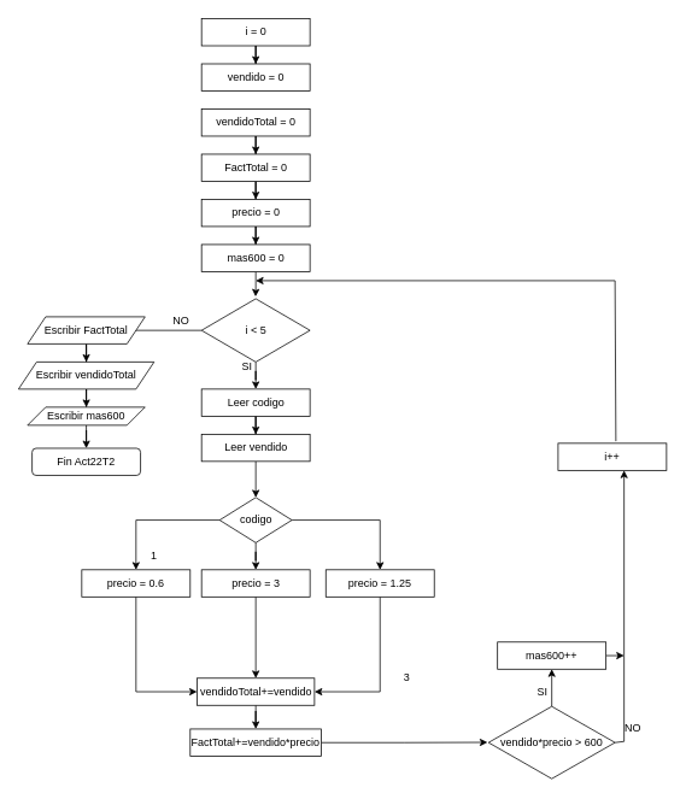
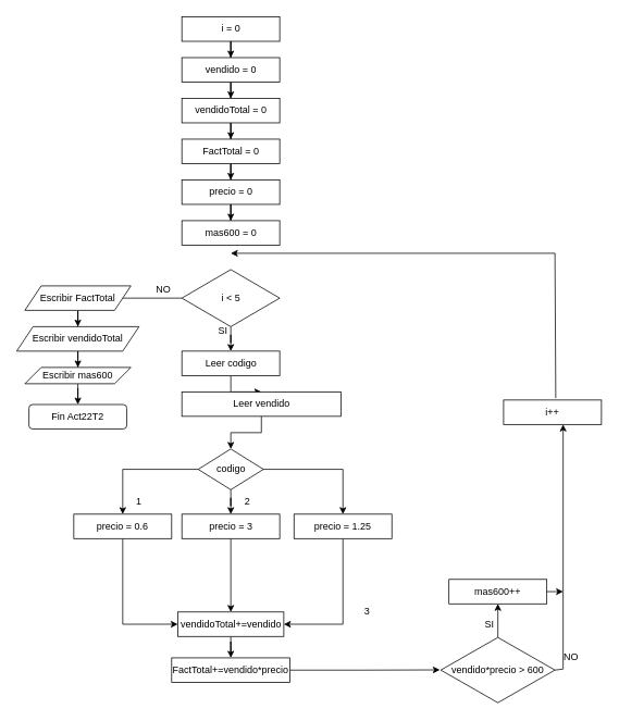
  <mxCell id="0" />
  <mxCell id="1" parent="0" />
  <mxCell id="2" style="edgeStyle=orthogonalEdgeStyle;rounded=0;orthogonalLoop=1;jettySize=auto;html=1;entryX=0.5;entryY=0;entryDx=0;entryDy=0;" edge="1" parent="1" source="3" target="5"><mxGeometry relative="1" as="geometry" /></mxCell>
  <mxCell id="3" value="i = 0" style="rounded=0;whiteSpace=wrap;html=1;" vertex="1" parent="1"><mxGeometry x="222.5" y="20" width="120" height="30" as="geometry" /></mxCell>
+ <mxCell id="4" style="edgeStyle=orthogonalEdgeStyle;rounded=0;orthogonalLoop=1;jettySize=auto;html=1;entryX=0.5;entryY=0;entryDx=0;entryDy=0;" edge="1" parent="1" source="5" target="7"><mxGeometry relative="1" as="geometry" /></mxCell>
  <mxCell id="5" value="vendido = 0" style="rounded=0;whiteSpace=wrap;html=1;" vertex="1" parent="1"><mxGeometry x="222.5" y="70" width="120" height="30" as="geometry" /></mxCell>
  <mxCell id="6" style="edgeStyle=orthogonalEdgeStyle;rounded=0;orthogonalLoop=1;jettySize=auto;html=1;entryX=0.5;entryY=0;entryDx=0;entryDy=0;" edge="1" parent="1" source="7" target="9"><mxGeometry relative="1" as="geometry" /></mxCell>
  <mxCell id="7" value="vendidoTotal = 0" style="rounded=0;whiteSpace=wrap;html=1;" vertex="1" parent="1"><mxGeometry x="222.5" y="120" width="120" height="30" as="geometry" /></mxCell>
  <mxCell id="8" style="edgeStyle=orthogonalEdgeStyle;rounded=0;orthogonalLoop=1;jettySize=auto;html=1;entryX=0.5;entryY=0;entryDx=0;entryDy=0;" edge="1" parent="1" source="9" target="11"><mxGeometry relative="1" as="geometry" /></mxCell>
  <mxCell id="9" value="FactTotal = 0" style="rounded=0;whiteSpace=wrap;html=1;" vertex="1" parent="1"><mxGeometry x="222.5" y="170" width="120" height="30" as="geometry" /></mxCell>
  <mxCell id="10" style="edgeStyle=orthogonalEdgeStyle;rounded=0;orthogonalLoop=1;jettySize=auto;html=1;entryX=0.5;entryY=0;entryDx=0;entryDy=0;" edge="1" parent="1" source="11" target="13"><mxGeometry relative="1" as="geometry" /></mxCell>
  <mxCell id="11" value="precio = 0" style="rounded=0;whiteSpace=wrap;html=1;" vertex="1" parent="1"><mxGeometry x="222.5" y="220" width="120" height="30" as="geometry" /></mxCell>
- <mxCell id="12" style="edgeStyle=orthogonalEdgeStyle;rounded=0;orthogonalLoop=1;jettySize=auto;html=1;entryX=0.498;entryY=-0.034;entryDx=0;entryDy=0;entryPerimeter=0;" edge="1" parent="1" source="13" target="16"><mxGeometry relative="1" as="geometry" /></mxCell>
  <mxCell id="13" value="mas600 = 0" style="rounded=0;whiteSpace=wrap;html=1;" vertex="1" parent="1"><mxGeometry x="222.5" y="270" width="120" height="30" as="geometry" /></mxCell>
  <mxCell id="14" style="edgeStyle=orthogonalEdgeStyle;rounded=0;orthogonalLoop=1;jettySize=auto;html=1;entryX=0.5;entryY=0;entryDx=0;entryDy=0;" edge="1" parent="1" source="16" target="18"><mxGeometry relative="1" as="geometry" /></mxCell>
  <mxCell id="15" style="edgeStyle=orthogonalEdgeStyle;rounded=0;orthogonalLoop=1;jettySize=auto;html=1;entryX=0;entryY=0.5;entryDx=0;entryDy=0;" edge="1" parent="1" source="16" target="30"><mxGeometry relative="1" as="geometry" /></mxCell>
  <mxCell id="16" value="i &amp;lt; 5" style="rhombus;whiteSpace=wrap;html=1;" vertex="1" parent="1"><mxGeometry x="222.5" y="330" width="120" height="70" as="geometry" /></mxCell>
  <mxCell id="17" style="edgeStyle=orthogonalEdgeStyle;rounded=0;orthogonalLoop=1;jettySize=auto;html=1;entryX=0.5;entryY=0;entryDx=0;entryDy=0;" edge="1" parent="1" source="18" target="20"><mxGeometry relative="1" as="geometry" /></mxCell>
  <mxCell id="18" value="Leer codigo" style="rounded=0;whiteSpace=wrap;html=1;" vertex="1" parent="1"><mxGeometry x="222.5" y="430" width="120" height="30" as="geometry" /></mxCell>
  <mxCell id="19" style="edgeStyle=orthogonalEdgeStyle;rounded=0;orthogonalLoop=1;jettySize=auto;html=1;entryX=0.5;entryY=0;entryDx=0;entryDy=0;" edge="1" parent="1" source="20" target="46"><mxGeometry relative="1" as="geometry" /></mxCell>
- <mxCell id="20" value="Leer vendido" style="rounded=0;whiteSpace=wrap;html=1;" vertex="1" parent="1"><mxGeometry x="222.5" y="480" width="120" height="30" as="geometry" /></mxCell>
+ <mxCell id="20" value="Leer vendido" style="rounded=0;whiteSpace=wrap;html=1;" vertex="1" parent="1"><mxGeometry x="222.5" y="480" width="195" height="30" as="geometry" /></mxCell>
  <mxCell id="21" style="edgeStyle=orthogonalEdgeStyle;rounded=0;orthogonalLoop=1;jettySize=auto;html=1;entryX=0.5;entryY=0;entryDx=0;entryDy=0;" edge="1" parent="1" source="22" target="24"><mxGeometry relative="1" as="geometry" /></mxCell>
  <mxCell id="22" value="vendidoTotal+=vendido" style="rounded=0;whiteSpace=wrap;html=1;" vertex="1" parent="1"><mxGeometry x="217.5" y="750" width="130" height="30" as="geometry" /></mxCell>
  <mxCell id="23" style="edgeStyle=orthogonalEdgeStyle;rounded=0;orthogonalLoop=1;jettySize=auto;html=1;entryX=-0.008;entryY=0.497;entryDx=0;entryDy=0;entryPerimeter=0;" edge="1" parent="1" source="24" target="26"><mxGeometry relative="1" as="geometry" /></mxCell>
  <mxCell id="24" value="FactTotal+=vendido*precio" style="rounded=0;whiteSpace=wrap;html=1;" vertex="1" parent="1"><mxGeometry x="210" y="806.25" width="145" height="30" as="geometry" /></mxCell>
  <mxCell id="25" style="edgeStyle=orthogonalEdgeStyle;rounded=0;orthogonalLoop=1;jettySize=auto;html=1;" edge="1" parent="1" source="26" target="28"><mxGeometry relative="1" as="geometry" /></mxCell>
  <mxCell id="26" value="vendido*precio &amp;gt; 600" style="rhombus;whiteSpace=wrap;html=1;" vertex="1" parent="1"><mxGeometry x="540" y="781.25" width="140" height="80" as="geometry" /></mxCell>
  <mxCell id="27" style="edgeStyle=orthogonalEdgeStyle;rounded=0;orthogonalLoop=1;jettySize=auto;html=1;" edge="1" parent="1" source="28"><mxGeometry relative="1" as="geometry"><mxPoint x="690" y="725" as="targetPoint" /></mxGeometry></mxCell>
  <mxCell id="28" value="mas600++" style="rounded=0;whiteSpace=wrap;html=1;" vertex="1" parent="1"><mxGeometry x="550" y="710" width="120" height="30" as="geometry" /></mxCell>
  <mxCell id="29" style="edgeStyle=orthogonalEdgeStyle;rounded=0;orthogonalLoop=1;jettySize=auto;html=1;entryX=0.5;entryY=0;entryDx=0;entryDy=0;" edge="1" parent="1" source="30" target="32"><mxGeometry relative="1" as="geometry" /></mxCell>
  <mxCell id="30" value="Escribir FactTotal" style="shape=parallelogram;perimeter=parallelogramPerimeter;whiteSpace=wrap;html=1;fixedSize=1;" vertex="1" parent="1"><mxGeometry x="30" y="350" width="130" height="30" as="geometry" /></mxCell>
  <mxCell id="31" style="edgeStyle=orthogonalEdgeStyle;rounded=0;orthogonalLoop=1;jettySize=auto;html=1;entryX=0.5;entryY=0;entryDx=0;entryDy=0;" edge="1" parent="1" source="32" target="34"><mxGeometry relative="1" as="geometry" /></mxCell>
  <mxCell id="32" value="Escribir vendidoTotal" style="shape=parallelogram;perimeter=parallelogramPerimeter;whiteSpace=wrap;html=1;fixedSize=1;" vertex="1" parent="1"><mxGeometry x="20" y="400" width="150" height="30" as="geometry" /></mxCell>
  <mxCell id="33" style="edgeStyle=orthogonalEdgeStyle;rounded=0;orthogonalLoop=1;jettySize=auto;html=1;entryX=0.5;entryY=0;entryDx=0;entryDy=0;" edge="1" parent="1" source="34" target="38"><mxGeometry relative="1" as="geometry" /></mxCell>
  <mxCell id="34" value="Escribir mas600" style="shape=parallelogram;perimeter=parallelogramPerimeter;whiteSpace=wrap;html=1;fixedSize=1;" vertex="1" parent="1"><mxGeometry x="30" y="450" width="130" height="20" as="geometry" /></mxCell>
  <mxCell id="35" value="" style="endArrow=classic;html=1;rounded=0;exitX=1;exitY=0.5;exitDx=0;exitDy=0;" edge="1" parent="1" source="26"><mxGeometry width="50" height="50" relative="1" as="geometry"><mxPoint x="692.69" y="821.25" as="sourcePoint" /><mxPoint x="690" y="520" as="targetPoint" /><Array as="points"><mxPoint x="690" y="820" /></Array></mxGeometry></mxCell>
  <mxCell id="36" value="i++" style="rounded=0;whiteSpace=wrap;html=1;" vertex="1" parent="1"><mxGeometry x="617" y="490" width="120" height="30" as="geometry" /></mxCell>
  <mxCell id="37" value="" style="endArrow=classic;html=1;rounded=0;exitX=0.533;exitY=-0.076;exitDx=0;exitDy=0;exitPerimeter=0;" edge="1" parent="1" source="36"><mxGeometry width="50" height="50" relative="1" as="geometry"><mxPoint x="522.5" y="440" as="sourcePoint" /><mxPoint x="282.5" y="310" as="targetPoint" /><Array as="points"><mxPoint x="680" y="310" /></Array></mxGeometry></mxCell>
  <mxCell id="38" value="Fin Act22T2" style="rounded=1;whiteSpace=wrap;html=1;" vertex="1" parent="1"><mxGeometry x="35" y="495.5" width="120" height="30" as="geometry" /></mxCell>
  <mxCell id="39" value="NO" style="text;html=1;strokeColor=none;fillColor=none;align=center;verticalAlign=middle;whiteSpace=wrap;rounded=0;" vertex="1" parent="1"><mxGeometry x="170" y="340" width="60" height="30" as="geometry" /></mxCell>
  <mxCell id="40" value="SI" style="text;html=1;strokeColor=none;fillColor=none;align=center;verticalAlign=middle;whiteSpace=wrap;rounded=0;" vertex="1" parent="1"><mxGeometry x="242.5" y="390" width="60" height="30" as="geometry" /></mxCell>
  <mxCell id="41" value="NO" style="text;html=1;strokeColor=none;fillColor=none;align=center;verticalAlign=middle;whiteSpace=wrap;rounded=0;" vertex="1" parent="1"><mxGeometry x="670" y="790" width="60" height="30" as="geometry" /></mxCell>
  <mxCell id="42" value="SI" style="text;html=1;strokeColor=none;fillColor=none;align=center;verticalAlign=middle;whiteSpace=wrap;rounded=0;" vertex="1" parent="1"><mxGeometry x="570" y="750" width="60" height="30" as="geometry" /></mxCell>
  <mxCell id="43" style="edgeStyle=orthogonalEdgeStyle;rounded=0;orthogonalLoop=1;jettySize=auto;html=1;entryX=0.5;entryY=0;entryDx=0;entryDy=0;" edge="1" parent="1" source="46" target="48"><mxGeometry relative="1" as="geometry" /></mxCell>
  <mxCell id="44" style="edgeStyle=orthogonalEdgeStyle;rounded=0;orthogonalLoop=1;jettySize=auto;html=1;entryX=0.5;entryY=0;entryDx=0;entryDy=0;" edge="1" parent="1" source="46" target="50"><mxGeometry relative="1" as="geometry" /></mxCell>
  <mxCell id="45" style="edgeStyle=orthogonalEdgeStyle;rounded=0;orthogonalLoop=1;jettySize=auto;html=1;entryX=0.5;entryY=0;entryDx=0;entryDy=0;" edge="1" parent="1" source="46" target="52"><mxGeometry relative="1" as="geometry" /></mxCell>
  <mxCell id="46" value="codigo" style="rhombus;whiteSpace=wrap;html=1;" vertex="1" parent="1"><mxGeometry x="242.5" y="550" width="80" height="50" as="geometry" /></mxCell>
  <mxCell id="47" style="edgeStyle=orthogonalEdgeStyle;rounded=0;orthogonalLoop=1;jettySize=auto;html=1;entryX=0;entryY=0.5;entryDx=0;entryDy=0;" edge="1" parent="1" source="48" target="22"><mxGeometry relative="1" as="geometry"><Array as="points"><mxPoint x="150" y="765" /></Array></mxGeometry></mxCell>
  <mxCell id="48" value="precio = 0.6" style="rounded=0;whiteSpace=wrap;html=1;" vertex="1" parent="1"><mxGeometry x="90" y="630" width="120" height="30" as="geometry" /></mxCell>
  <mxCell id="49" style="edgeStyle=orthogonalEdgeStyle;rounded=0;orthogonalLoop=1;jettySize=auto;html=1;entryX=0.5;entryY=0;entryDx=0;entryDy=0;" edge="1" parent="1" source="50" target="22"><mxGeometry relative="1" as="geometry" /></mxCell>
  <mxCell id="50" value="precio = 3" style="rounded=0;whiteSpace=wrap;html=1;" vertex="1" parent="1"><mxGeometry x="222.5" y="630" width="120" height="30" as="geometry" /></mxCell>
  <mxCell id="51" style="edgeStyle=orthogonalEdgeStyle;rounded=0;orthogonalLoop=1;jettySize=auto;html=1;entryX=1;entryY=0.5;entryDx=0;entryDy=0;" edge="1" parent="1" source="52" target="22"><mxGeometry relative="1" as="geometry"><mxPoint x="420" y="770" as="targetPoint" /><Array as="points"><mxPoint x="420" y="765" /></Array></mxGeometry></mxCell>
  <mxCell id="52" value="precio = 1.25" style="rounded=0;whiteSpace=wrap;html=1;" vertex="1" parent="1"><mxGeometry x="360" y="630" width="120" height="30" as="geometry" /></mxCell>
  <mxCell id="53" value="1" style="text;html=1;strokeColor=none;fillColor=none;align=center;verticalAlign=middle;whiteSpace=wrap;rounded=0;" vertex="1" parent="1"><mxGeometry x="140" y="600" width="60" height="30" as="geometry" /></mxCell>
+ <mxCell id="54" value="2" style="text;html=1;strokeColor=none;fillColor=none;align=center;verticalAlign=middle;whiteSpace=wrap;rounded=0;" vertex="1" parent="1"><mxGeometry x="272.5" y="600" width="60" height="30" as="geometry" /></mxCell>
  <mxCell id="55" value="3" style="text;html=1;strokeColor=none;fillColor=none;align=center;verticalAlign=middle;whiteSpace=wrap;rounded=0;" vertex="1" parent="1"><mxGeometry x="420" y="735" width="60" height="30" as="geometry" /></mxCell>
